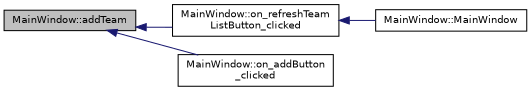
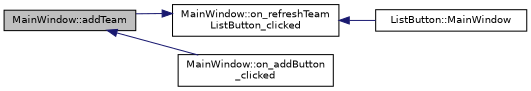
  digraph {
    rankdir=LR
    node [color=black fillcolor=white fontname=Helvetica fontsize=10 shape=record style=filled]
    edge [color=midnightblue dir=back fontname=Helvetica fontsize=10 labelfontname=Helvetica labelfontsize=10 style=solid]
    n1 [fillcolor=grey75 fontcolor=black height=0.2 label="MainWindow::addTeam" width=0.4]
    n2 [height=0.2 label="MainWindow::on_refreshTeam\lListButton_clicked" width=0.4]
    n3 [height=0.2 label="MainWindow::on_addButton\l_clicked" width=0.4]
-   n4 [height=0.2 label="MainWindow::MainWindow" width=0.4]
-   n1 -> n2
+   n4 [height=0.2 label="ListButton::MainWindow" width=0.4]
+   n2 -> n1
    n1 -> n3
    n2 -> n4
  }
